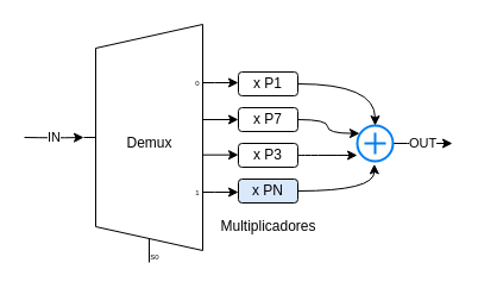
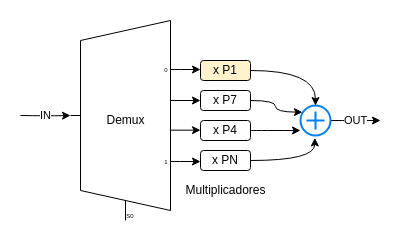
  <mxCell id="0" />
  <mxCell id="1" parent="0" />
  <mxCell id="2" value="OUT" style="edgeStyle=orthogonalEdgeStyle;curved=1;rounded=0;orthogonalLoop=1;jettySize=auto;html=1;" edge="1" parent="1" source="3"><mxGeometry relative="1" as="geometry"><mxPoint x="380" y="120" as="targetPoint" /></mxGeometry></mxCell>
  <mxCell id="3" value="" style="html=1;verticalLabelPosition=bottom;align=center;labelBackgroundColor=#ffffff;verticalAlign=top;strokeWidth=2;strokeColor=#0080F0;shadow=0;dashed=0;shape=mxgraph.ios7.icons.add;" vertex="1" parent="1"><mxGeometry x="300" y="105" width="30" height="30" as="geometry" /></mxCell>
  <mxCell id="4" style="edgeStyle=orthogonalEdgeStyle;rounded=0;orthogonalLoop=1;jettySize=auto;html=1;exitX=1;exitY=0.69;exitDx=0;exitDy=3;exitPerimeter=0;" edge="1" parent="1" source="7"><mxGeometry relative="1" as="geometry"><mxPoint x="200" y="161.069" as="targetPoint" /></mxGeometry></mxCell>
  <mxCell id="5" style="edgeStyle=orthogonalEdgeStyle;rounded=0;orthogonalLoop=1;jettySize=auto;html=1;exitX=1;exitY=0.23;exitDx=0;exitDy=3;exitPerimeter=0;" edge="1" parent="1" source="7"><mxGeometry relative="1" as="geometry"><mxPoint x="200" y="69.345" as="targetPoint" /></mxGeometry></mxCell>
  <mxCell id="6" value="IN" style="edgeStyle=orthogonalEdgeStyle;curved=1;rounded=0;orthogonalLoop=1;jettySize=auto;html=1;entryX=0;entryY=0.475;entryDx=0;entryDy=0;entryPerimeter=0;" edge="1" parent="1" target="7"><mxGeometry relative="1" as="geometry"><mxPoint x="30" y="114.862" as="targetPoint" /><mxPoint x="20" y="115" as="sourcePoint" /></mxGeometry></mxCell>
  <mxCell id="7" value="Demux" style="shadow=0;dashed=0;align=center;html=1;strokeWidth=1;shape=mxgraph.electrical.abstract.mux2;operation=demux;" vertex="1" parent="1"><mxGeometry x="70" y="20" width="110" height="200" as="geometry" /></mxCell>
  <mxCell id="8" style="rounded=0;orthogonalLoop=1;jettySize=auto;html=1;edgeStyle=orthogonalEdgeStyle;curved=1;" edge="1" parent="1" source="9" target="3"><mxGeometry relative="1" as="geometry" /></mxCell>
- <mxCell id="9" value="x P1" style="rounded=1;whiteSpace=wrap;html=1;" vertex="1" parent="1"><mxGeometry x="200" y="60" width="50" height="20" as="geometry" /></mxCell>
+ <mxCell id="9" value="x P1" style="rounded=1;whiteSpace=wrap;html=1;fillColor=#fff2cc;" vertex="1" parent="1"><mxGeometry x="200" y="60" width="50" height="20" as="geometry" /></mxCell>
  <mxCell id="10" style="edgeStyle=orthogonalEdgeStyle;curved=1;rounded=0;orthogonalLoop=1;jettySize=auto;html=1;entryX=0.478;entryY=1.08;entryDx=0;entryDy=0;entryPerimeter=0;" edge="1" parent="1" source="11" target="3"><mxGeometry relative="1" as="geometry" /></mxCell>
- <mxCell id="11" value="x PN" style="rounded=1;whiteSpace=wrap;html=1;fillColor=#dae8fc;" vertex="1" parent="1"><mxGeometry x="200" y="150" width="50" height="20" as="geometry" /></mxCell>
+ <mxCell id="11" value="x PN" style="rounded=1;whiteSpace=wrap;html=1;" vertex="1" parent="1"><mxGeometry x="200" y="150" width="50" height="20" as="geometry" /></mxCell>
  <mxCell id="12" style="edgeStyle=orthogonalEdgeStyle;curved=1;rounded=0;orthogonalLoop=1;jettySize=auto;html=1;entryX=0.064;entryY=0.221;entryDx=0;entryDy=0;entryPerimeter=0;" edge="1" parent="1" source="13" target="3"><mxGeometry relative="1" as="geometry" /></mxCell>
  <mxCell id="13" value="x P7" style="rounded=1;whiteSpace=wrap;html=1;" vertex="1" parent="1"><mxGeometry x="200" y="90" width="50" height="20" as="geometry" /></mxCell>
  <mxCell id="14" style="edgeStyle=orthogonalEdgeStyle;curved=1;rounded=0;orthogonalLoop=1;jettySize=auto;html=1;entryX=0;entryY=0.833;entryDx=0;entryDy=0;entryPerimeter=0;" edge="1" parent="1" source="15" target="3"><mxGeometry relative="1" as="geometry" /></mxCell>
- <mxCell id="15" value="x P3" style="rounded=1;whiteSpace=wrap;html=1;" vertex="1" parent="1"><mxGeometry x="200" y="120" width="50" height="20" as="geometry" /></mxCell>
+ <mxCell id="15" value="x P4" style="rounded=1;whiteSpace=wrap;html=1;" vertex="1" parent="1"><mxGeometry x="200" y="120" width="50" height="20" as="geometry" /></mxCell>
  <mxCell id="16" value="" style="endArrow=classic;html=1;" edge="1" parent="1"><mxGeometry width="50" height="50" relative="1" as="geometry"><mxPoint x="170" y="100" as="sourcePoint" /><mxPoint x="200" y="100" as="targetPoint" /></mxGeometry></mxCell>
  <mxCell id="17" value="" style="endArrow=classic;html=1;" edge="1" parent="1"><mxGeometry width="50" height="50" relative="1" as="geometry"><mxPoint x="170" y="129.66" as="sourcePoint" /><mxPoint x="200" y="129.66" as="targetPoint" /></mxGeometry></mxCell>
  <mxCell id="18" value="Multiplicadores" style="text;html=1;align=center;verticalAlign=middle;resizable=0;points=[];autosize=1;" vertex="1" parent="1"><mxGeometry x="175" y="180" width="100" height="20" as="geometry" /></mxCell>
